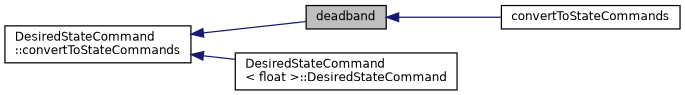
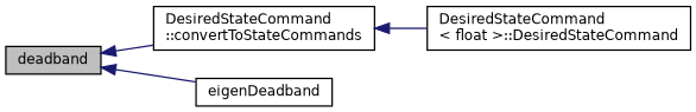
  digraph {
    fontname="DejaVu Sans"
    rankdir=LR
    node [color=black fillcolor=white fontname="DejaVu Sans" fontsize=10 shape=record style=filled]
    edge [color=midnightblue dir=back fontname="DejaVu Sans" fontsize=10 labelfontname=FreeSans labelfontsize=10 style=solid]
    n1 [fillcolor=grey75 fontcolor=black height=0.2 label=deadband width=0.4]
    n2 [height=0.2 label="DesiredStateCommand\l::convertToStateCommands" width=0.4]
-   n3 [height=0.2 label=convertToStateCommands width=0.4]
+   n3 [height=0.2 label=eigenDeadband width=0.4]
    n4 [height=0.2 label="DesiredStateCommand\l\< float \>::DesiredStateCommand" width=0.4]
-   n2 -> n1
+   n1 -> n2
    n1 -> n3
    n2 -> n4
  }
